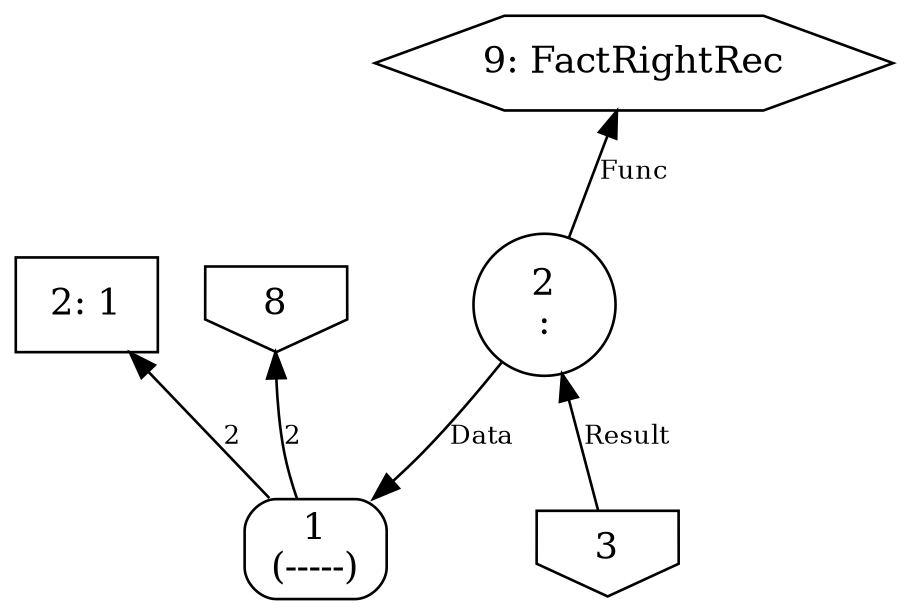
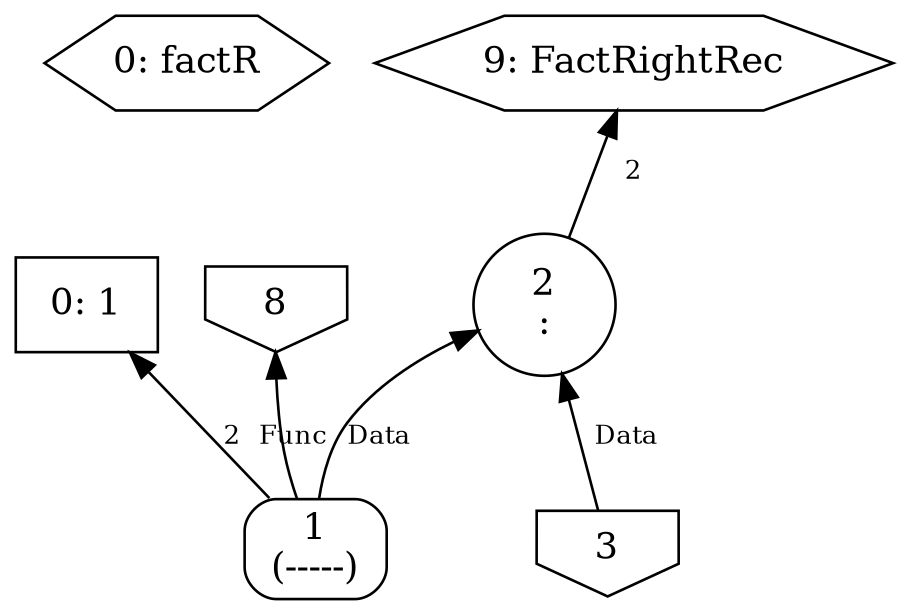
  digraph {
    rankdir=BT
    node [fontcolor=black fontsize=14 shape=hexagon style=solid]
    edge [color=black fontcolor=black fontsize=10 style=solid]
+   n1 [label="0: factR"]
    n2 [label="9: FactRightRec"]
-   n3 [label="2: 1" shape=box]
+   n3 [label="0: 1" shape=box]
    n4 [label=8 shape=invhouse]
    n5 [label="1\n(-----)" shape=box style=rounded]
    n6 [label="2\n:" shape=circle]
    n7 [label=3 shape=invhouse]
+   n4 -> n1 [fontsize=14 style=invis]
    n5 -> n3 [label=2]
-   n5 -> n4 [label=2]
-   n6 -> n2 [label=Func]
-   n6 -> n5 [label=Data]
-   n7 -> n6 [label=Result]
+   n5 -> n4 [label=Func]
+   n6 -> n2 [label=2]
+   n5 -> n6 [label=Data]
+   n7 -> n6 [label=Data]
  }
